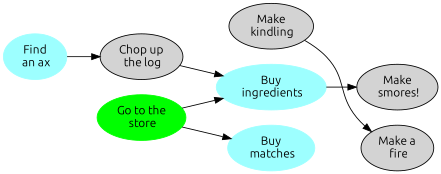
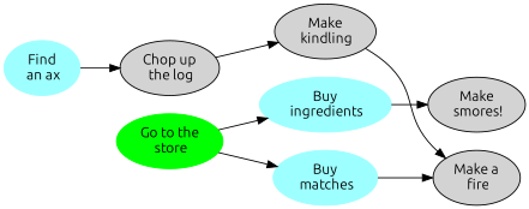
  digraph {
    fontname=Ubuntu
    rankdir=LR
    node [fontname=Ubuntu style=filled]
    edge [fontname=Ubuntu]
    "Chop up\n the log"
    "Make\n kindling"
    "Make a\n fire"
    "Find\n an ax" [color="0.499 0.386 1.000"]
    "Buy\n matches" [color="0.499 0.386 1.000"]
    "Go to the\n store" [color=green]
    "Buy\n ingredients" [color="0.499 0.386 1.000"]
    "Make\n smores!"
-   "Chop up\n the log" -> "Buy\n ingredients"
+   "Chop up\n the log" -> "Make\n kindling"
    "Make\n kindling" -> "Make a\n fire"
    "Find\n an ax" -> "Chop up\n the log"
+   "Buy\n matches" -> "Make a\n fire"
    "Go to the\n store" -> "Buy\n matches"
    "Go to the\n store" -> "Buy\n ingredients"
    "Buy\n ingredients" -> "Make\n smores!"
  }
